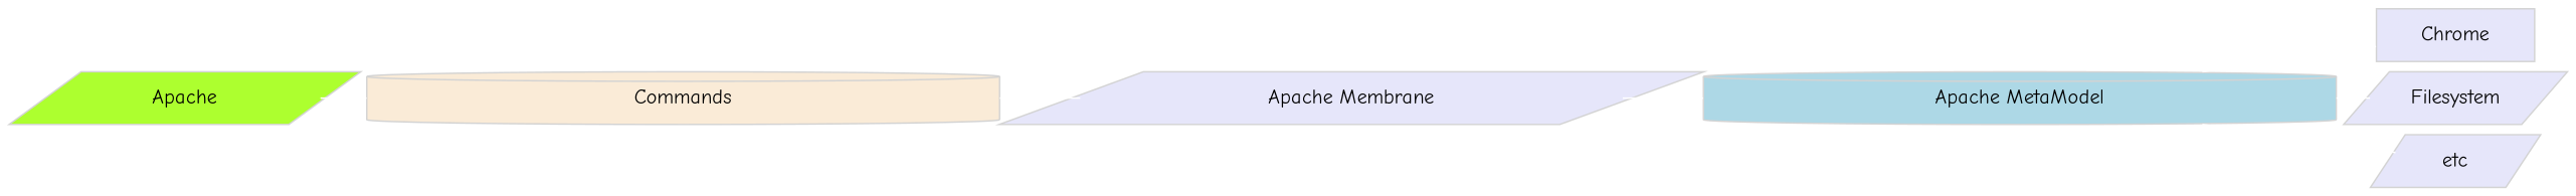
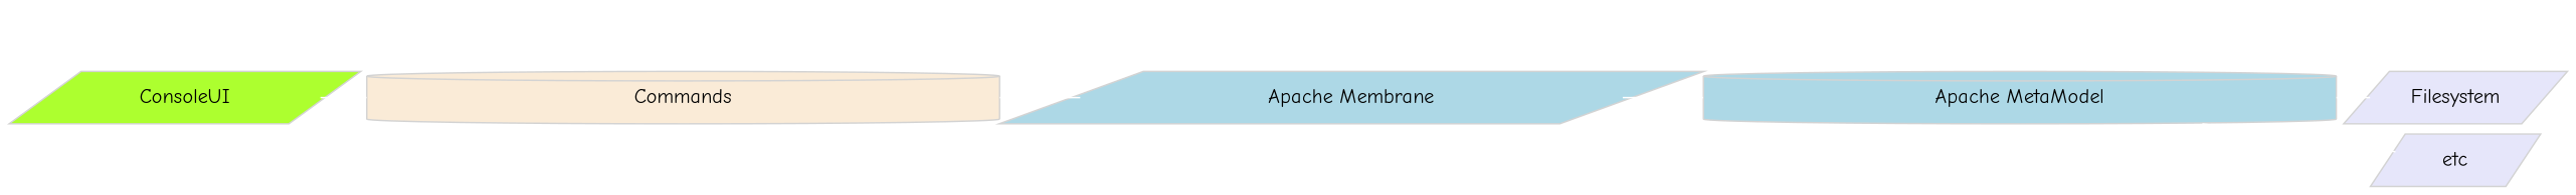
  graph {
    fontname="Comic Neue"
    nodesep=0.1
    rankdir=LR
    ranksep=0.1
    node [color=lightgray fillcolor=lavender fontname="Comic Neue" shape=parallelogram style=filled]
    edge [color=white fontcolor=white fontname="Comic Neue"]
-   n1 [fillcolor=greenyellow height=0.5 label=Apache width=3]
+   n1 [fillcolor=greenyellow height=0.5 label=ConsoleUI width=3]
    n2 [fillcolor=antiquewhite height=0.5 label=Commands shape=cylinder width=6]
-   n3 [height=0.5 label="Apache Membrane" width=6]
+   n3 [fillcolor=lightblue height=0.5 label="Apache Membrane" width=6]
    n4 [fillcolor=lightblue height=0.5 label="Apache MetaModel" shape=cylinder width=6]
-   n5 [height=0.5 label=Chrome shape=box width=1.5]
    n6 [height=0.5 label=Filesystem width=1.5]
    n7 [height=0.5 label=etc width=1.5]
    n1 -- n2
    n2 -- n3
    n3 -- n4
-   n4 -- n5
    n4 -- n6
    n4 -- n7
  }
